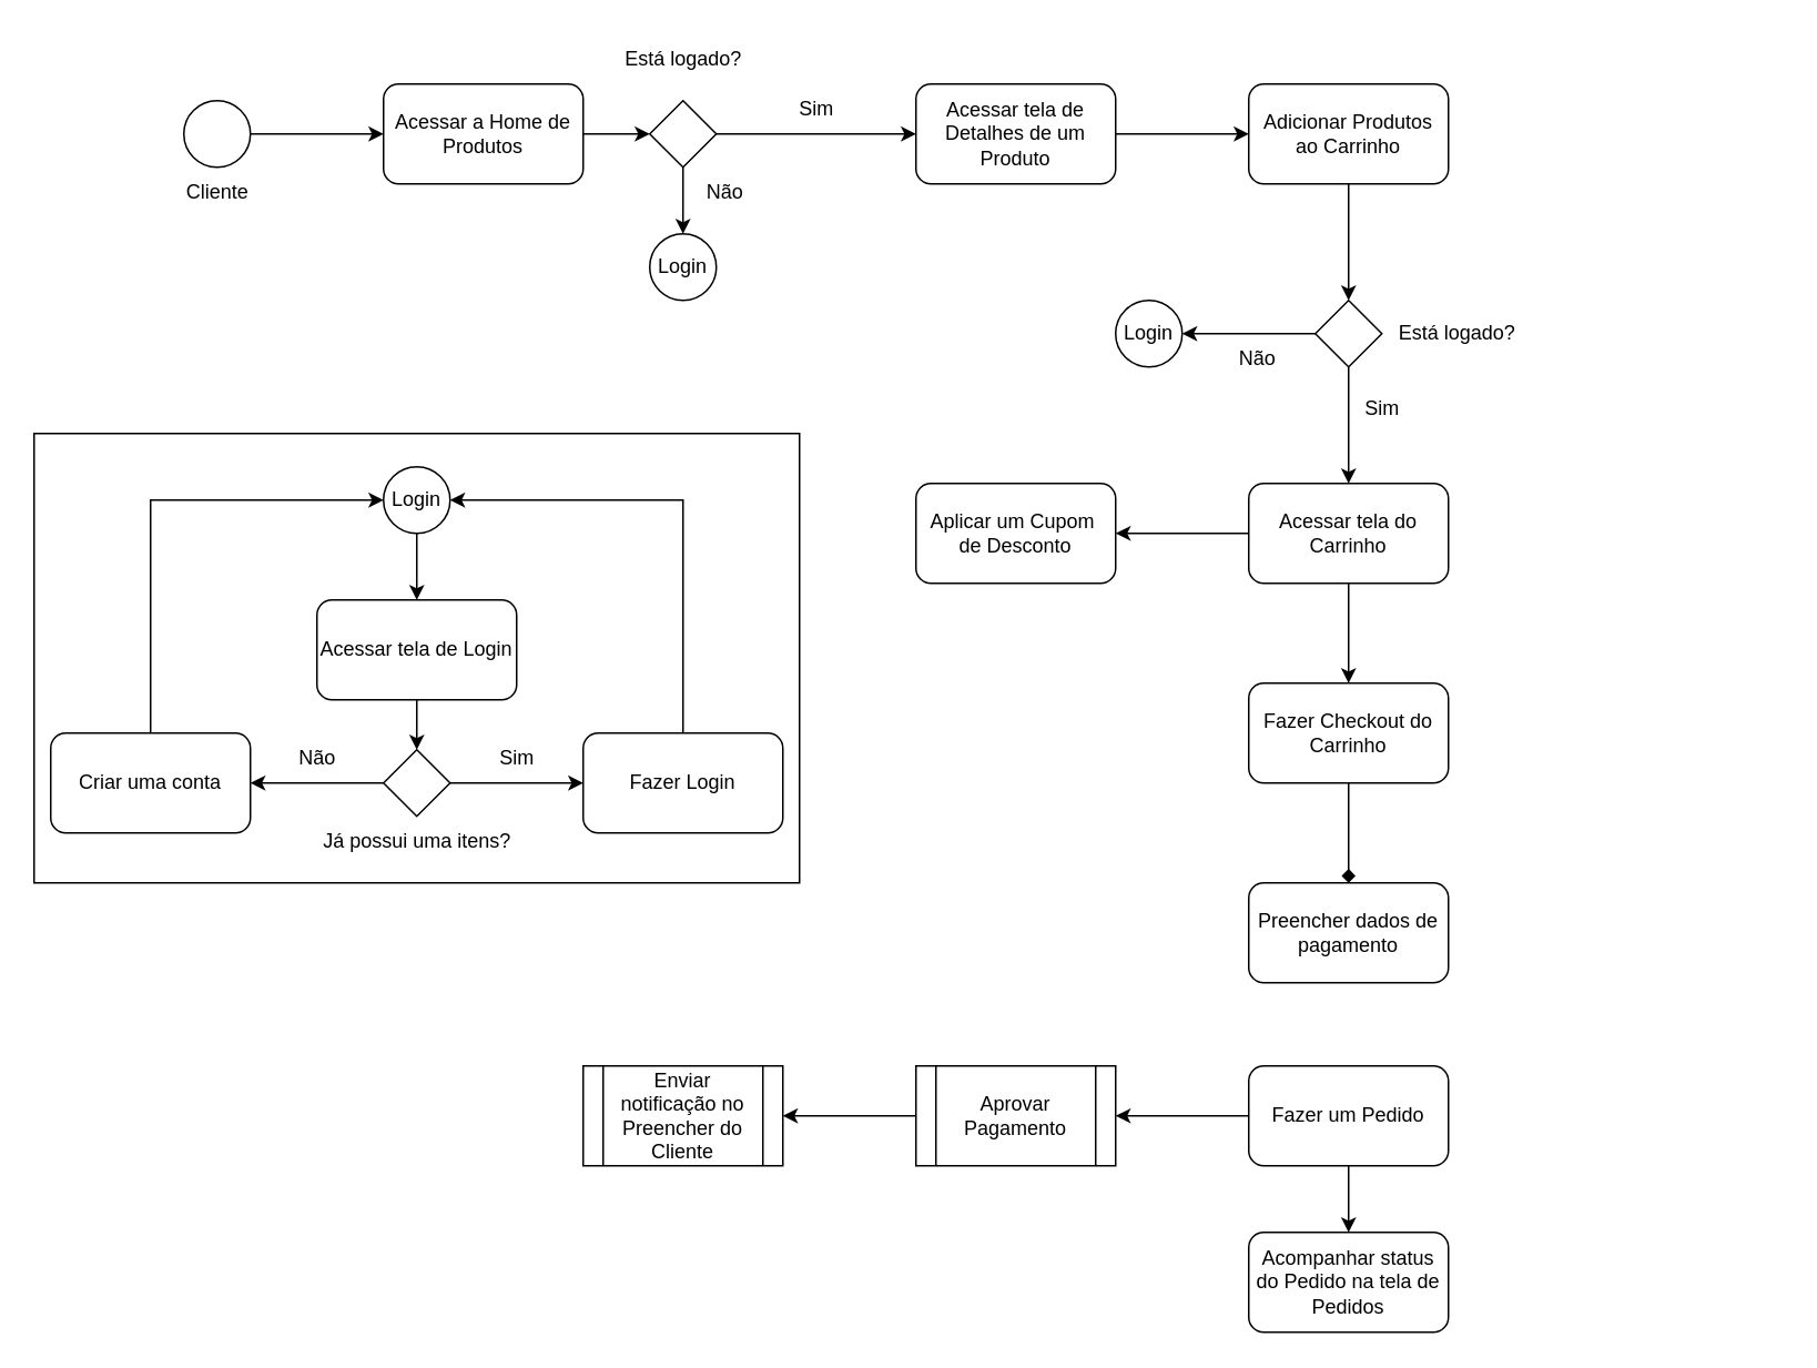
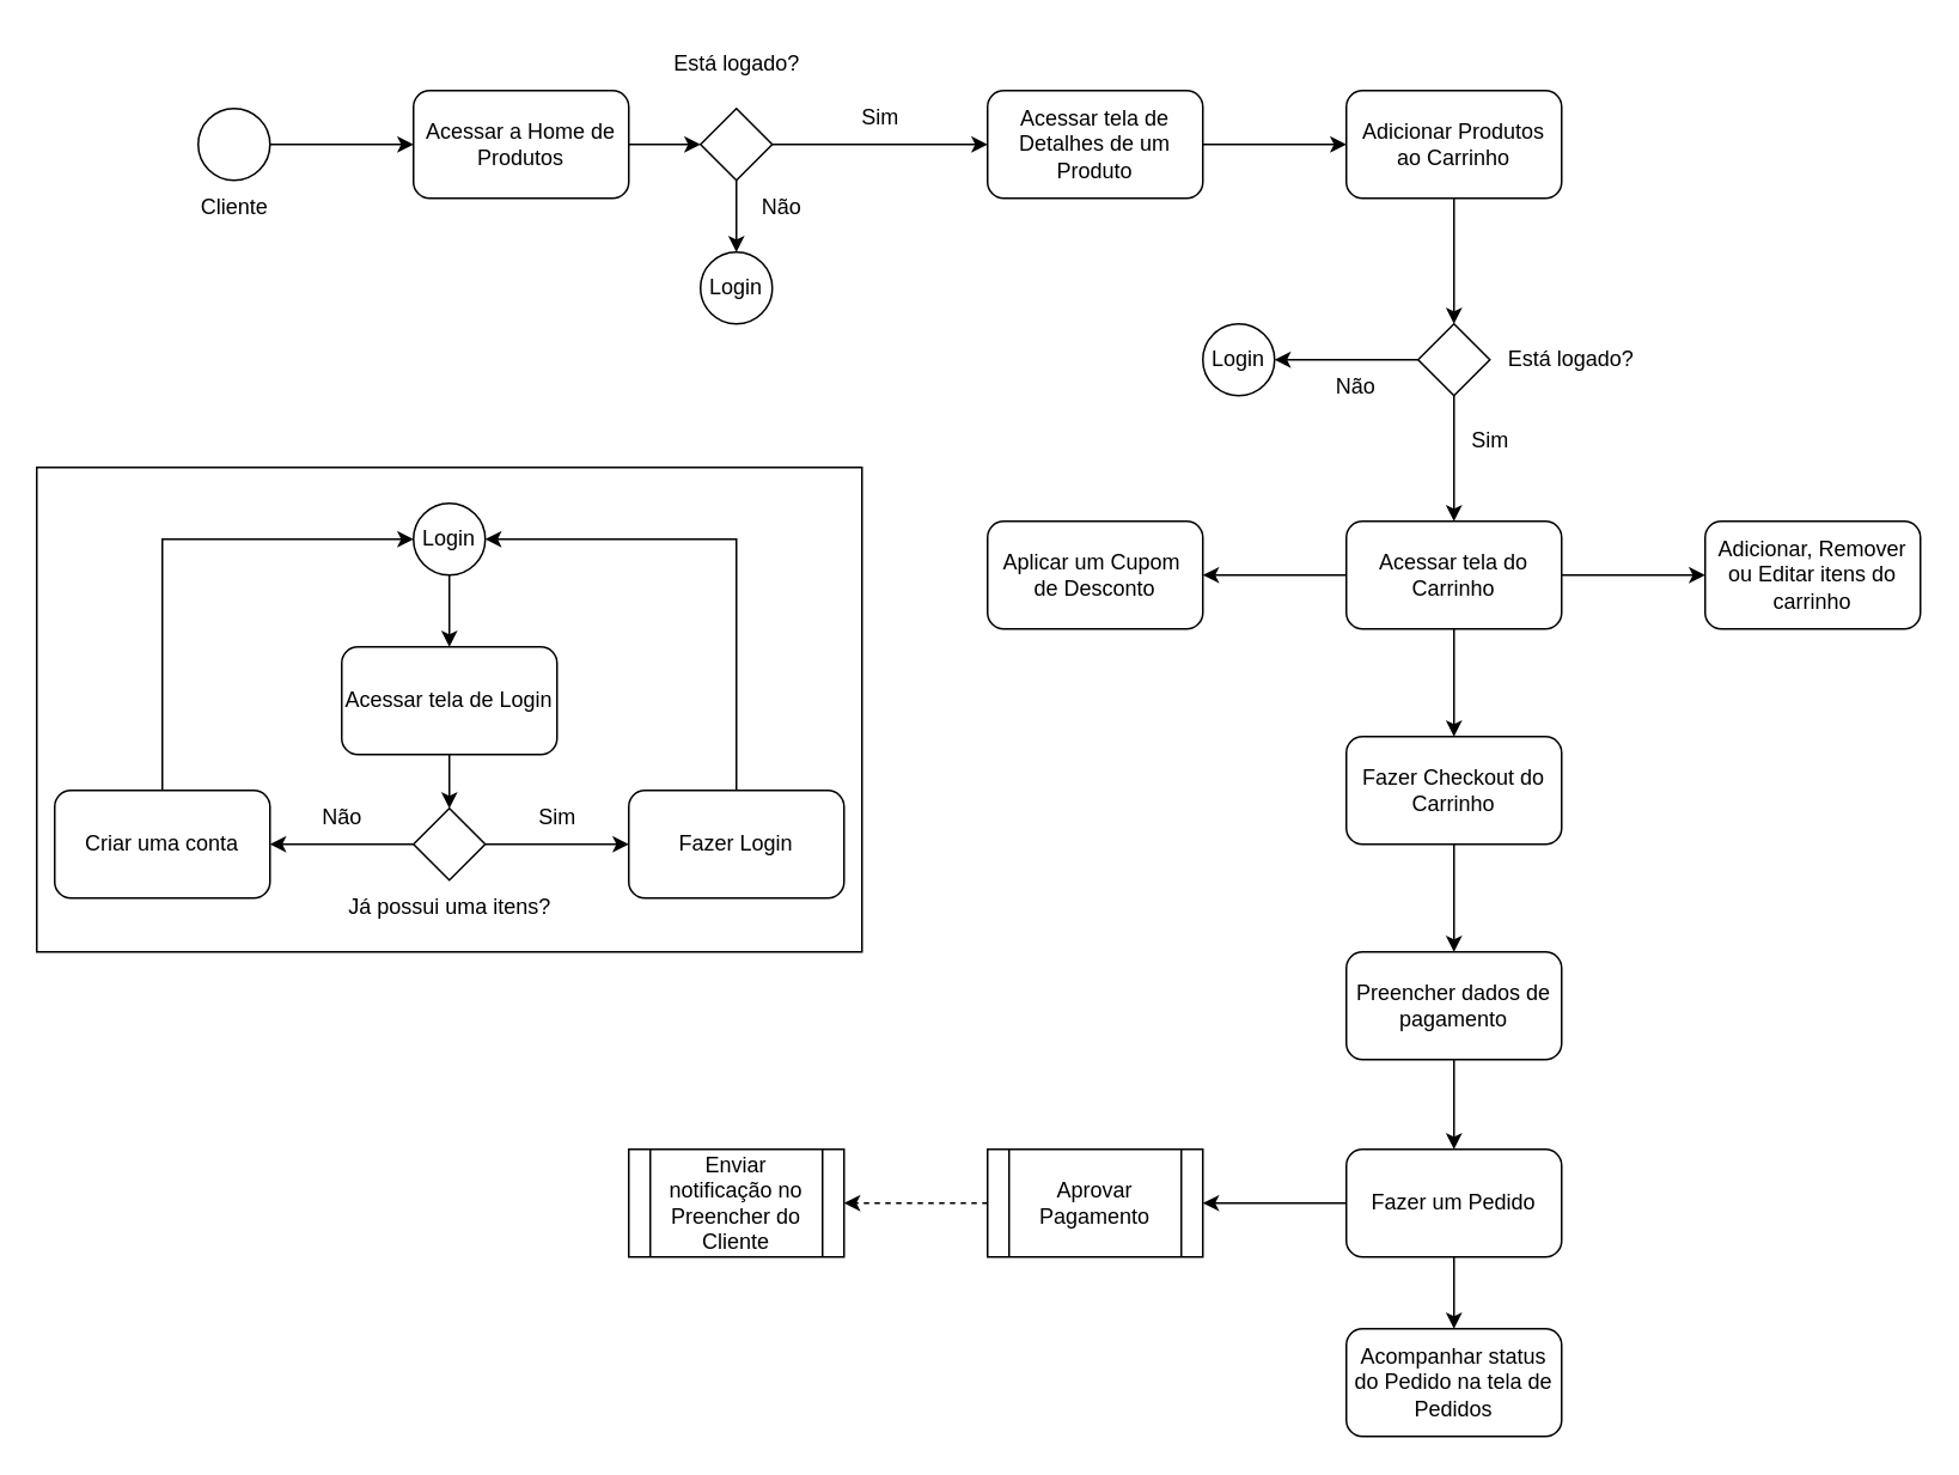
  <mxCell id="0" />
  <mxCell id="1" parent="0" />
  <mxCell id="2" value="" style="rounded=0;whiteSpace=wrap;html=1;" vertex="1" parent="1"><mxGeometry x="20" y="260" width="460" height="270" as="geometry" /></mxCell>
  <mxCell id="3" style="edgeStyle=orthogonalEdgeStyle;rounded=0;orthogonalLoop=1;jettySize=auto;html=1;entryX=0;entryY=0.5;entryDx=0;entryDy=0;" edge="1" parent="1" source="4" target="8"><mxGeometry relative="1" as="geometry" /></mxCell>
  <mxCell id="4" value="Acessar a Home de Produtos" style="rounded=1;whiteSpace=wrap;html=1;" vertex="1" parent="1"><mxGeometry x="230" y="50" width="120" height="60" as="geometry" /></mxCell>
  <mxCell id="5" value="Cliente" style="text;html=1;align=center;verticalAlign=middle;resizable=0;points=[];autosize=1;strokeColor=none;fillColor=none;" vertex="1" parent="1"><mxGeometry x="100" y="100" width="60" height="30" as="geometry" /></mxCell>
  <mxCell id="6" value="" style="edgeStyle=orthogonalEdgeStyle;rounded=0;orthogonalLoop=1;jettySize=auto;html=1;" edge="1" parent="1" source="8" target="10"><mxGeometry relative="1" as="geometry"><mxPoint x="450" y="140" as="targetPoint" /></mxGeometry></mxCell>
  <mxCell id="7" style="edgeStyle=orthogonalEdgeStyle;rounded=0;orthogonalLoop=1;jettySize=auto;html=1;fontFamily=Helvetica;fontSize=12;fontColor=default;" edge="1" parent="1" source="8" target="30"><mxGeometry relative="1" as="geometry" /></mxCell>
  <mxCell id="8" value="" style="rhombus;whiteSpace=wrap;html=1;" vertex="1" parent="1"><mxGeometry x="390" y="60" width="40" height="40" as="geometry" /></mxCell>
  <mxCell id="9" value="Está logado?" style="text;html=1;align=center;verticalAlign=middle;resizable=0;points=[];autosize=1;strokeColor=none;fillColor=none;" vertex="1" parent="1"><mxGeometry x="365" y="20" width="90" height="30" as="geometry" /></mxCell>
  <mxCell id="10" value="Login" style="ellipse;whiteSpace=wrap;html=1;aspect=fixed;" vertex="1" parent="1"><mxGeometry x="390" y="140" width="40" height="40" as="geometry" /></mxCell>
  <mxCell id="11" style="edgeStyle=orthogonalEdgeStyle;rounded=0;orthogonalLoop=1;jettySize=auto;html=1;" edge="1" parent="1" source="12" target="4"><mxGeometry relative="1" as="geometry" /></mxCell>
  <mxCell id="12" value="" style="ellipse;whiteSpace=wrap;html=1;aspect=fixed;" vertex="1" parent="1"><mxGeometry x="110" y="60" width="40" height="40" as="geometry" /></mxCell>
  <mxCell id="13" value="" style="edgeStyle=orthogonalEdgeStyle;rounded=0;orthogonalLoop=1;jettySize=auto;html=1;" edge="1" parent="1" source="14" target="16"><mxGeometry relative="1" as="geometry" /></mxCell>
  <mxCell id="14" value="Login" style="ellipse;whiteSpace=wrap;html=1;aspect=fixed;" vertex="1" parent="1"><mxGeometry x="230" y="280" width="40" height="40" as="geometry" /></mxCell>
  <mxCell id="15" value="" style="edgeStyle=orthogonalEdgeStyle;rounded=0;orthogonalLoop=1;jettySize=auto;html=1;" edge="1" parent="1" source="16" target="19"><mxGeometry relative="1" as="geometry" /></mxCell>
  <mxCell id="16" value="Acessar tela de Login" style="rounded=1;whiteSpace=wrap;html=1;" vertex="1" parent="1"><mxGeometry x="190" y="360" width="120" height="60" as="geometry" /></mxCell>
  <mxCell id="17" value="" style="edgeStyle=orthogonalEdgeStyle;rounded=0;orthogonalLoop=1;jettySize=auto;html=1;" edge="1" parent="1" source="19" target="22"><mxGeometry relative="1" as="geometry" /></mxCell>
  <mxCell id="18" value="" style="edgeStyle=orthogonalEdgeStyle;rounded=0;orthogonalLoop=1;jettySize=auto;html=1;" edge="1" parent="1" source="19" target="24"><mxGeometry relative="1" as="geometry" /></mxCell>
  <mxCell id="19" value="" style="rhombus;whiteSpace=wrap;html=1;" vertex="1" parent="1"><mxGeometry x="230" y="450" width="40" height="40" as="geometry" /></mxCell>
  <mxCell id="20" value="Já possui uma itens?" style="text;html=1;align=center;verticalAlign=middle;resizable=0;points=[];autosize=1;strokeColor=none;fillColor=none;" vertex="1" parent="1"><mxGeometry x="180" y="490" width="140" height="30" as="geometry" /></mxCell>
  <mxCell id="21" style="edgeStyle=orthogonalEdgeStyle;rounded=0;orthogonalLoop=1;jettySize=auto;html=1;entryX=1;entryY=0.5;entryDx=0;entryDy=0;" edge="1" parent="1" source="22" target="14"><mxGeometry relative="1" as="geometry"><Array as="points"><mxPoint x="410" y="300" /></Array></mxGeometry></mxCell>
  <mxCell id="22" value="Fazer Login" style="rounded=1;whiteSpace=wrap;html=1;" vertex="1" parent="1"><mxGeometry x="350" y="440" width="120" height="60" as="geometry" /></mxCell>
  <mxCell id="23" style="edgeStyle=orthogonalEdgeStyle;rounded=0;orthogonalLoop=1;jettySize=auto;html=1;entryX=0;entryY=0.5;entryDx=0;entryDy=0;" edge="1" parent="1" source="24" target="14"><mxGeometry relative="1" as="geometry"><Array as="points"><mxPoint x="90" y="300" /></Array></mxGeometry></mxCell>
  <mxCell id="24" value="Criar uma conta" style="rounded=1;whiteSpace=wrap;html=1;" vertex="1" parent="1"><mxGeometry x="30" y="440" width="120" height="60" as="geometry" /></mxCell>
  <mxCell id="25" value="Sim" style="text;html=1;align=center;verticalAlign=middle;resizable=0;points=[];autosize=1;strokeColor=none;fillColor=none;" vertex="1" parent="1"><mxGeometry x="290" y="440" width="40" height="30" as="geometry" /></mxCell>
  <mxCell id="26" value="Não" style="text;html=1;align=center;verticalAlign=middle;resizable=0;points=[];autosize=1;strokeColor=none;fillColor=none;" vertex="1" parent="1"><mxGeometry x="165" y="440" width="50" height="30" as="geometry" /></mxCell>
  <mxCell id="27" value="Sim" style="text;html=1;align=center;verticalAlign=middle;resizable=0;points=[];autosize=1;strokeColor=none;fillColor=none;" vertex="1" parent="1"><mxGeometry x="470" y="50" width="40" height="30" as="geometry" /></mxCell>
  <mxCell id="28" value="Não" style="text;html=1;align=center;verticalAlign=middle;resizable=0;points=[];autosize=1;strokeColor=none;fillColor=none;" vertex="1" parent="1"><mxGeometry x="410" y="100" width="50" height="30" as="geometry" /></mxCell>
  <mxCell id="29" value="" style="edgeStyle=orthogonalEdgeStyle;rounded=0;orthogonalLoop=1;jettySize=auto;html=1;fontFamily=Helvetica;fontSize=12;fontColor=default;" edge="1" parent="1" source="30" target="32"><mxGeometry relative="1" as="geometry" /></mxCell>
  <mxCell id="30" value="Acessar tela de Detalhes de um Produto" style="rounded=1;whiteSpace=wrap;html=1;" vertex="1" parent="1"><mxGeometry x="550" y="50" width="120" height="60" as="geometry" /></mxCell>
  <mxCell id="31" value="" style="edgeStyle=orthogonalEdgeStyle;rounded=0;orthogonalLoop=1;jettySize=auto;html=1;fontFamily=Helvetica;fontSize=12;fontColor=default;" edge="1" parent="1" source="32" target="35"><mxGeometry relative="1" as="geometry" /></mxCell>
  <mxCell id="32" value="Adicionar Produtos ao Carrinho" style="whiteSpace=wrap;html=1;rounded=1;" vertex="1" parent="1"><mxGeometry x="750" y="50" width="120" height="60" as="geometry" /></mxCell>
  <mxCell id="33" value="" style="edgeStyle=orthogonalEdgeStyle;rounded=0;orthogonalLoop=1;jettySize=auto;html=1;fontFamily=Helvetica;fontSize=12;fontColor=default;" edge="1" parent="1" source="35" target="36"><mxGeometry relative="1" as="geometry" /></mxCell>
  <mxCell id="34" value="" style="edgeStyle=orthogonalEdgeStyle;rounded=0;orthogonalLoop=1;jettySize=auto;html=1;fontFamily=Helvetica;fontSize=12;fontColor=default;" edge="1" parent="1" source="35" target="41"><mxGeometry relative="1" as="geometry" /></mxCell>
  <mxCell id="35" value="" style="rhombus;whiteSpace=wrap;html=1;" vertex="1" parent="1"><mxGeometry x="790" y="180" width="40" height="40" as="geometry" /></mxCell>
  <mxCell id="36" value="Login" style="ellipse;whiteSpace=wrap;html=1;aspect=fixed;" vertex="1" parent="1"><mxGeometry x="670" y="180" width="40" height="40" as="geometry" /></mxCell>
  <mxCell id="37" value="Está logado?" style="text;html=1;align=center;verticalAlign=middle;resizable=0;points=[];autosize=1;strokeColor=none;fillColor=none;" vertex="1" parent="1"><mxGeometry x="830" y="185" width="90" height="30" as="geometry" /></mxCell>
  <mxCell id="38" value="" style="edgeStyle=orthogonalEdgeStyle;rounded=0;orthogonalLoop=1;jettySize=auto;html=1;fontFamily=Helvetica;fontSize=12;fontColor=default;" edge="1" parent="1" source="41" target="44"><mxGeometry relative="1" as="geometry" /></mxCell>
+ <mxCell id="39" value="" style="edgeStyle=orthogonalEdgeStyle;rounded=0;orthogonalLoop=1;jettySize=auto;html=1;fontFamily=Helvetica;fontSize=12;fontColor=default;" edge="1" parent="1" source="41" target="45"><mxGeometry relative="1" as="geometry" /></mxCell>
  <mxCell id="40" value="" style="edgeStyle=orthogonalEdgeStyle;rounded=0;orthogonalLoop=1;jettySize=auto;html=1;fontFamily=Helvetica;fontSize=12;fontColor=default;" edge="1" parent="1" source="41" target="47"><mxGeometry relative="1" as="geometry" /></mxCell>
  <mxCell id="41" value="Acessar tela do Carrinho" style="rounded=1;whiteSpace=wrap;html=1;" vertex="1" parent="1"><mxGeometry x="750" y="290" width="120" height="60" as="geometry" /></mxCell>
  <mxCell id="42" value="Não" style="text;html=1;align=center;verticalAlign=middle;resizable=0;points=[];autosize=1;strokeColor=none;fillColor=none;" vertex="1" parent="1"><mxGeometry x="730" y="200" width="50" height="30" as="geometry" /></mxCell>
  <mxCell id="43" value="Sim" style="text;html=1;align=center;verticalAlign=middle;resizable=0;points=[];autosize=1;strokeColor=none;fillColor=none;" vertex="1" parent="1"><mxGeometry x="810" y="230" width="40" height="30" as="geometry" /></mxCell>
  <mxCell id="44" value="Aplicar um Cupom&amp;nbsp;&lt;div&gt;de Desconto&lt;/div&gt;" style="rounded=1;whiteSpace=wrap;html=1;" vertex="1" parent="1"><mxGeometry x="550" y="290" width="120" height="60" as="geometry" /></mxCell>
- <mxCell id="46" value="" style="edgeStyle=orthogonalEdgeStyle;rounded=0;orthogonalLoop=1;jettySize=auto;html=1;fontFamily=Helvetica;fontSize=12;fontColor=default;endArrow=diamond;" edge="1" parent="1" source="47" target="49"><mxGeometry relative="1" as="geometry" /></mxCell>
+ <mxCell id="45" value="Adicionar, Remover ou Editar itens do carrinho" style="whiteSpace=wrap;html=1;rounded=1;" vertex="1" parent="1"><mxGeometry x="950" y="290" width="120" height="60" as="geometry" /></mxCell>
+ <mxCell id="46" value="" style="edgeStyle=orthogonalEdgeStyle;rounded=0;orthogonalLoop=1;jettySize=auto;html=1;fontFamily=Helvetica;fontSize=12;fontColor=default;" edge="1" parent="1" source="47" target="49"><mxGeometry relative="1" as="geometry" /></mxCell>
  <mxCell id="47" value="Fazer Checkout do Carrinho" style="rounded=1;whiteSpace=wrap;html=1;" vertex="1" parent="1"><mxGeometry x="750" y="410" width="120" height="60" as="geometry" /></mxCell>
+ <mxCell id="48" value="" style="edgeStyle=orthogonalEdgeStyle;rounded=0;orthogonalLoop=1;jettySize=auto;html=1;fontFamily=Helvetica;fontSize=12;fontColor=default;" edge="1" parent="1" source="49" target="52"><mxGeometry relative="1" as="geometry" /></mxCell>
  <mxCell id="49" value="Preencher dados de pagamento" style="rounded=1;whiteSpace=wrap;html=1;" vertex="1" parent="1"><mxGeometry x="750" y="530" width="120" height="60" as="geometry" /></mxCell>
  <mxCell id="50" value="" style="edgeStyle=orthogonalEdgeStyle;rounded=0;orthogonalLoop=1;jettySize=auto;html=1;fontFamily=Helvetica;fontSize=12;fontColor=default;" edge="1" parent="1" source="52" target="53"><mxGeometry relative="1" as="geometry" /></mxCell>
  <mxCell id="51" value="" style="edgeStyle=orthogonalEdgeStyle;rounded=0;orthogonalLoop=1;jettySize=auto;html=1;fontFamily=Helvetica;fontSize=12;fontColor=default;" edge="1" parent="1" source="52" target="55"><mxGeometry relative="1" as="geometry" /></mxCell>
  <mxCell id="52" value="Fazer um Pedido" style="rounded=1;whiteSpace=wrap;html=1;" vertex="1" parent="1"><mxGeometry x="750" y="640" width="120" height="60" as="geometry" /></mxCell>
  <mxCell id="53" value="Acompanhar status do Pedido na tela de Pedidos" style="rounded=1;whiteSpace=wrap;html=1;" vertex="1" parent="1"><mxGeometry x="750" y="740" width="120" height="60" as="geometry" /></mxCell>
- <mxCell id="54" value="" style="edgeStyle=orthogonalEdgeStyle;rounded=0;orthogonalLoop=1;jettySize=auto;html=1;fontFamily=Helvetica;fontSize=12;fontColor=default;" edge="1" parent="1" source="55" target="56"><mxGeometry relative="1" as="geometry" /></mxCell>
+ <mxCell id="54" value="" style="edgeStyle=orthogonalEdgeStyle;rounded=0;orthogonalLoop=1;jettySize=auto;html=1;fontFamily=Helvetica;fontSize=12;fontColor=default;dashed=1;" edge="1" parent="1" source="55" target="56"><mxGeometry relative="1" as="geometry" /></mxCell>
  <mxCell id="55" value="Aprovar Pagamento" style="shape=process;whiteSpace=wrap;html=1;backgroundOutline=1;rounded=0;strokeColor=default;align=center;verticalAlign=middle;fontFamily=Helvetica;fontSize=12;fontColor=default;fillColor=default;" vertex="1" parent="1"><mxGeometry x="550" y="640" width="120" height="60" as="geometry" /></mxCell>
  <mxCell id="56" value="Enviar notificação no Preencher do Cliente" style="shape=process;whiteSpace=wrap;html=1;backgroundOutline=1;rounded=0;strokeColor=default;align=center;verticalAlign=middle;fontFamily=Helvetica;fontSize=12;fontColor=default;fillColor=default;" vertex="1" parent="1"><mxGeometry x="350" y="640" width="120" height="60" as="geometry" /></mxCell>
